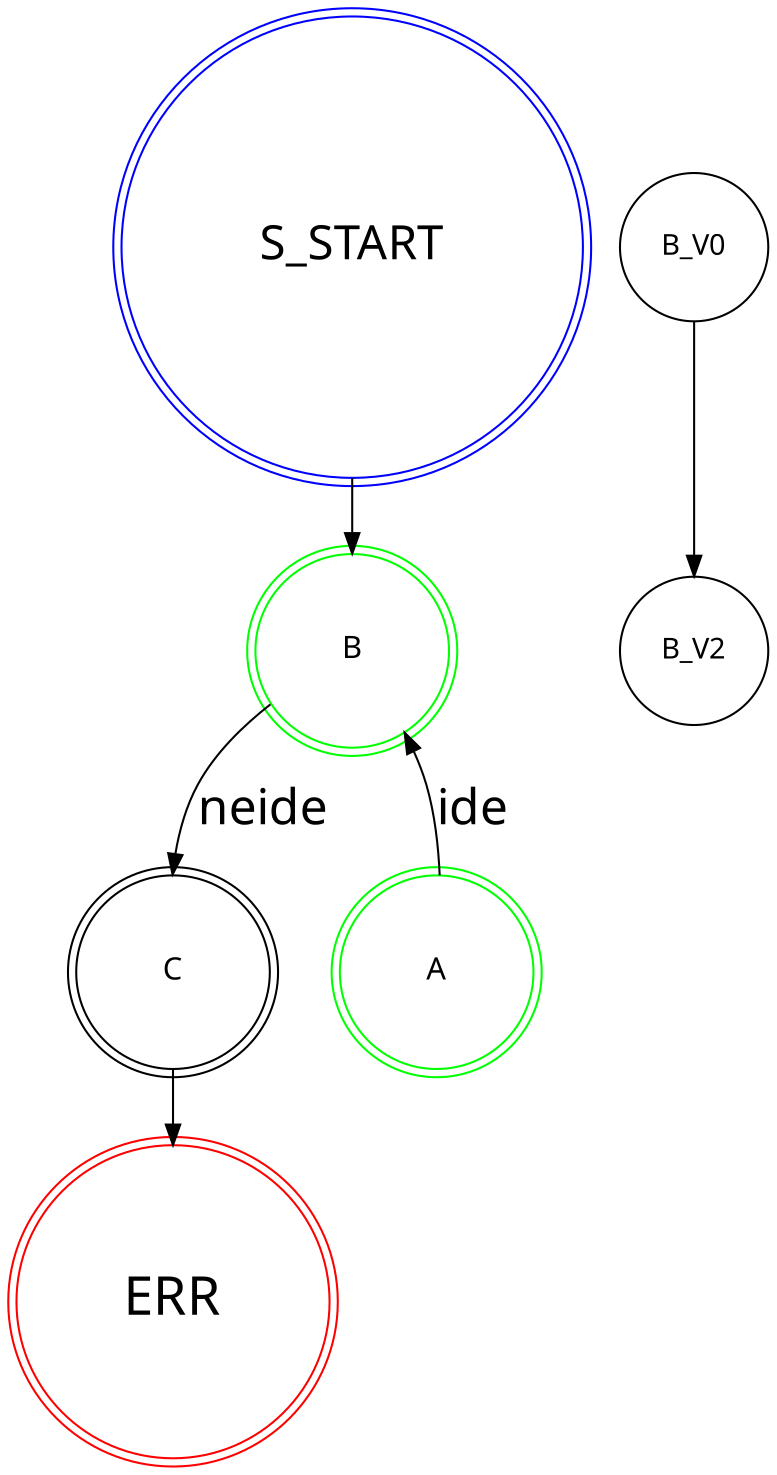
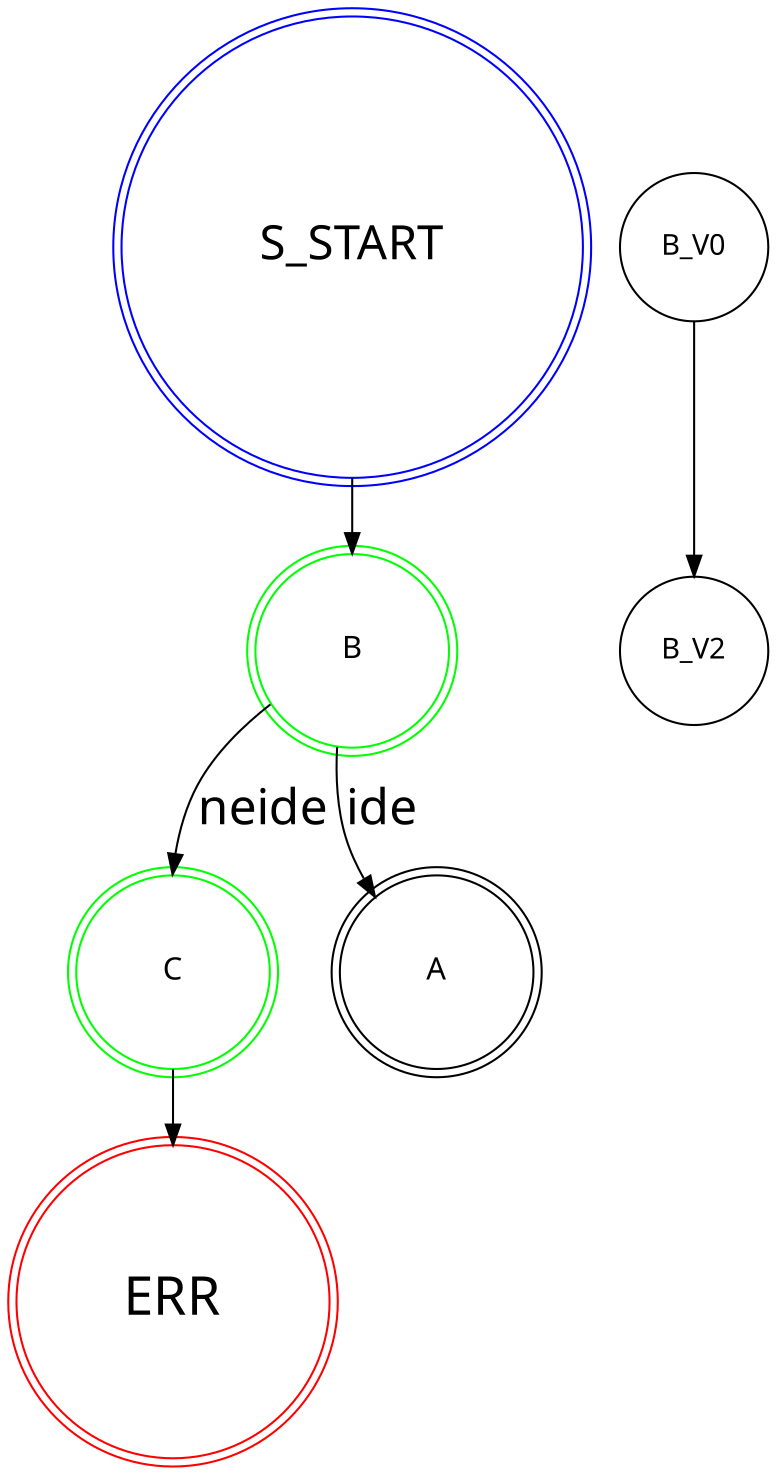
  digraph {
    fixedsize=true
    fontname="Noto Sans"
    node [color=green fontname="Noto Sans" fontsize=15 shape=doublecircle]
    edge [fontname="Noto Sans"]
    S_START [color=blue fontsize=23 width=3]
    B [width=1.2]
-   C [color=black width=1.2]
+   C [width=1.2]
    ERR [color=red fontsize=26 width=2]
-   A [width=1.2]
+   A [color=black width=1.2]
    n6 [color=black fontsize=14 label=B_V0 rank=max shape=circle width=1]
    B_V2 [color=black fontsize=14 rank=max shape=circle width=1]
    S_START -> B
    B -> C [fontsize=24 label=neide]
    C -> ERR
-   A -> B [fontsize=24 label=ide]
+   B -> A [fontsize=24 label=ide]
    n6 -> B_V2
  }
